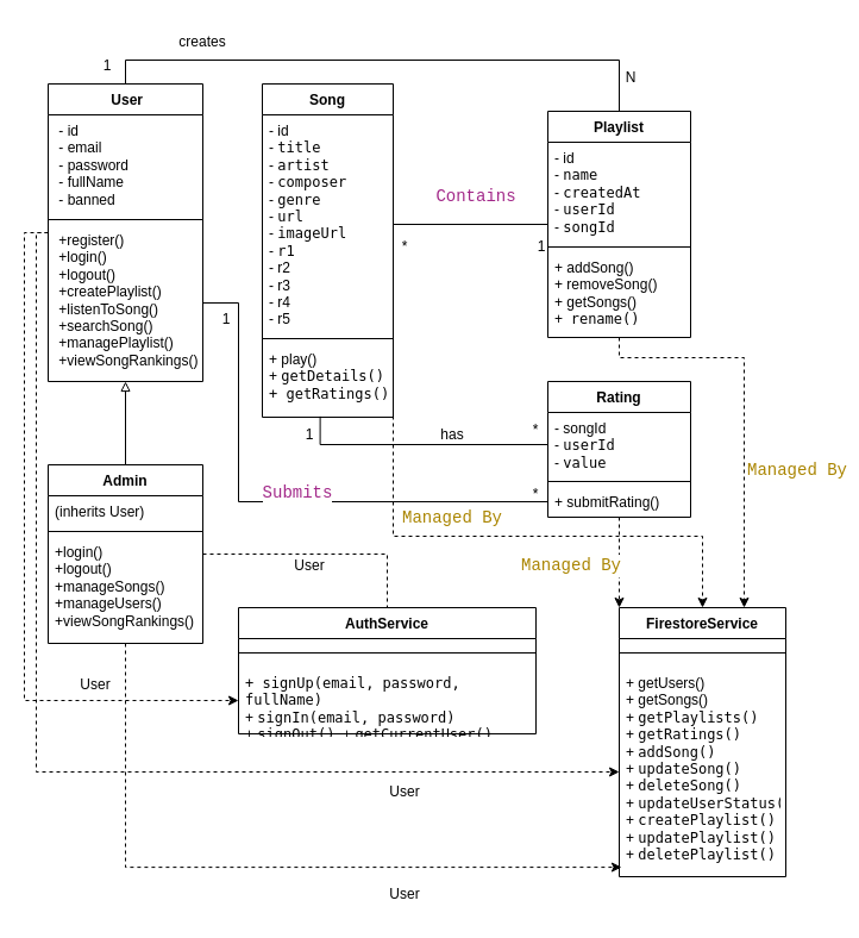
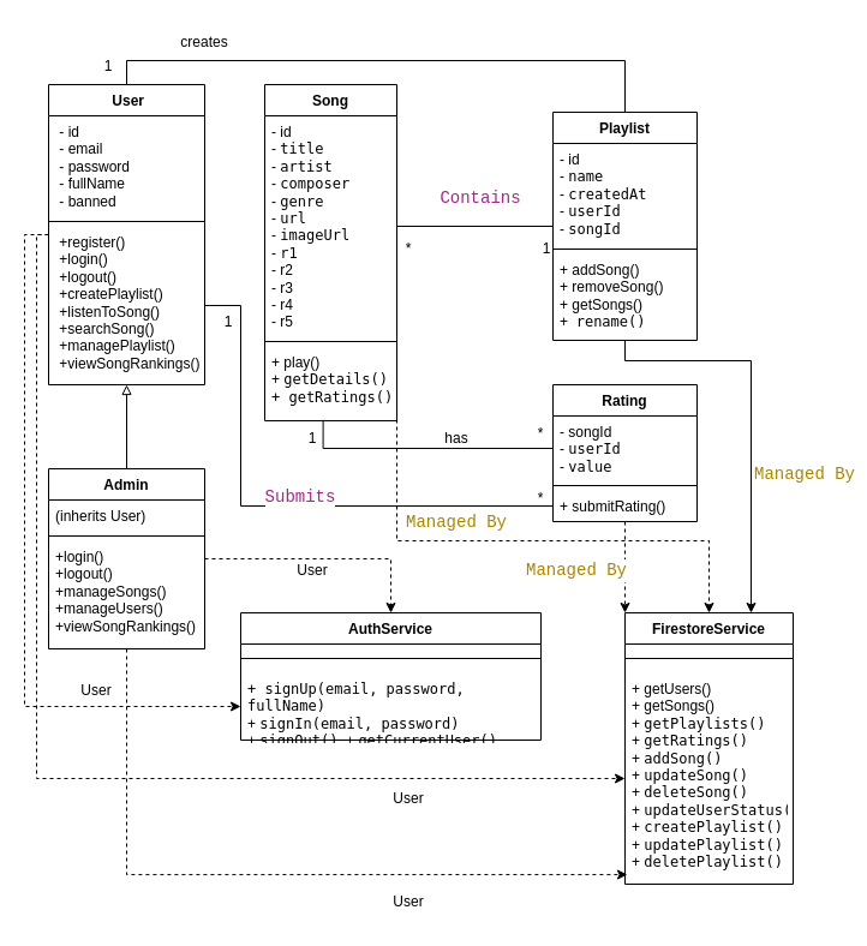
  <mxCell id="0" />
  <mxCell id="1" parent="0" />
  <mxCell id="2" style="edgeStyle=orthogonalEdgeStyle;rounded=0;orthogonalLoop=1;jettySize=auto;html=1;exitX=0.5;exitY=0;exitDx=0;exitDy=0;endArrow=block;endFill=0;" parent="1" source="11" edge="1"><mxGeometry relative="1" as="geometry"><mxPoint x="180" y="360" as="sourcePoint" /><mxPoint x="105" y="320" as="targetPoint" /></mxGeometry></mxCell>
  <mxCell id="3" style="edgeStyle=orthogonalEdgeStyle;rounded=0;orthogonalLoop=1;jettySize=auto;html=1;entryX=0.5;entryY=0;entryDx=0;entryDy=0;endArrow=none;startFill=0;" edge="1" parent="1" source="6" target="21"><mxGeometry relative="1" as="geometry"><Array as="points"><mxPoint x="105" y="50" /><mxPoint x="520" y="50" /></Array></mxGeometry></mxCell>
  <mxCell id="4" style="edgeStyle=orthogonalEdgeStyle;rounded=0;orthogonalLoop=1;jettySize=auto;html=1;entryX=0;entryY=0.5;entryDx=0;entryDy=0;dashed=1;" edge="1" parent="1" source="6" target="32"><mxGeometry relative="1" as="geometry"><Array as="points"><mxPoint x="20" y="195" /><mxPoint x="20" y="588" /></Array></mxGeometry></mxCell>
  <mxCell id="5" style="edgeStyle=orthogonalEdgeStyle;rounded=0;orthogonalLoop=1;jettySize=auto;html=1;dashed=1;" edge="1" parent="1" source="6" target="35"><mxGeometry relative="1" as="geometry"><Array as="points"><mxPoint x="30" y="195" /><mxPoint x="30" y="648" /></Array></mxGeometry></mxCell>
  <mxCell id="6" value="&amp;nbsp;User" style="swimlane;fontStyle=1;align=center;verticalAlign=top;childLayout=stackLayout;horizontal=1;startSize=26;horizontalStack=0;resizeParent=1;resizeParentMax=0;resizeLast=0;collapsible=1;marginBottom=0;whiteSpace=wrap;html=1;" parent="1" vertex="1"><mxGeometry x="40" y="70" width="130" height="250" as="geometry" /></mxCell>
  <mxCell id="7" value="&lt;div&gt;&amp;nbsp;- id&amp;nbsp; &amp;nbsp; &amp;nbsp;&lt;/div&gt;&lt;div&gt;&amp;nbsp;- email&lt;/div&gt;&lt;div&gt;&amp;nbsp;- password&lt;/div&gt;&lt;div&gt;&amp;nbsp;- fullName&lt;/div&gt;&lt;div&gt;&amp;nbsp;- banned&lt;/div&gt;" style="text;strokeColor=none;fillColor=none;align=left;verticalAlign=top;spacingLeft=4;spacingRight=4;overflow=hidden;rotatable=0;points=[[0,0.5],[1,0.5]];portConstraint=eastwest;whiteSpace=wrap;html=1;" parent="6" vertex="1"><mxGeometry y="26" width="130" height="84" as="geometry" /></mxCell>
  <mxCell id="8" value="" style="line;strokeWidth=1;fillColor=none;align=left;verticalAlign=middle;spacingTop=-1;spacingLeft=3;spacingRight=3;rotatable=0;labelPosition=right;points=[];portConstraint=eastwest;strokeColor=inherit;" parent="6" vertex="1"><mxGeometry y="110" width="130" height="8" as="geometry" /></mxCell>
  <mxCell id="9" value="&lt;div&gt;&amp;nbsp;+register()&lt;/div&gt;&lt;div&gt;&amp;nbsp;+login()&lt;/div&gt;&lt;div&gt;&amp;nbsp;+logout()&lt;/div&gt;&lt;div&gt;&amp;nbsp;+createPlaylist()&lt;/div&gt;&lt;div&gt;&amp;nbsp;+listenToSong()&lt;/div&gt;&lt;div&gt;&amp;nbsp;+searchSong()&lt;/div&gt;&lt;div&gt;&amp;nbsp;+managePlaylist()&lt;/div&gt;&lt;div&gt;&amp;nbsp;+viewSongRankings()&lt;/div&gt;" style="text;strokeColor=none;fillColor=none;align=left;verticalAlign=top;spacingLeft=4;spacingRight=4;overflow=hidden;rotatable=0;points=[[0,0.5],[1,0.5]];portConstraint=eastwest;whiteSpace=wrap;html=1;" parent="6" vertex="1"><mxGeometry y="118" width="130" height="132" as="geometry" /></mxCell>
- <mxCell id="10" style="edgeStyle=orthogonalEdgeStyle;rounded=0;orthogonalLoop=1;jettySize=auto;html=1;entryX=0.5;entryY=0;entryDx=0;entryDy=0;dashed=1;endArrow=none;" edge="1" parent="1" source="11" target="30"><mxGeometry relative="1" as="geometry" /></mxCell>
+ <mxCell id="10" style="edgeStyle=orthogonalEdgeStyle;rounded=0;orthogonalLoop=1;jettySize=auto;html=1;entryX=0.5;entryY=0;entryDx=0;entryDy=0;dashed=1;" edge="1" parent="1" source="11" target="30"><mxGeometry relative="1" as="geometry" /></mxCell>
  <mxCell id="11" value="Admin" style="swimlane;fontStyle=1;align=center;verticalAlign=top;childLayout=stackLayout;horizontal=1;startSize=26;horizontalStack=0;resizeParent=1;resizeParentMax=0;resizeLast=0;collapsible=1;marginBottom=0;whiteSpace=wrap;html=1;" parent="1" vertex="1"><mxGeometry x="40" y="390" width="130" height="150" as="geometry" /></mxCell>
  <mxCell id="12" value="(inherits User)" style="text;strokeColor=none;fillColor=none;align=left;verticalAlign=top;spacingLeft=4;spacingRight=4;overflow=hidden;rotatable=0;points=[[0,0.5],[1,0.5]];portConstraint=eastwest;whiteSpace=wrap;html=1;" parent="11" vertex="1"><mxGeometry y="26" width="130" height="26" as="geometry" /></mxCell>
  <mxCell id="13" value="" style="line;strokeWidth=1;fillColor=none;align=left;verticalAlign=middle;spacingTop=-1;spacingLeft=3;spacingRight=3;rotatable=0;labelPosition=right;points=[];portConstraint=eastwest;strokeColor=inherit;" parent="11" vertex="1"><mxGeometry y="52" width="130" height="8" as="geometry" /></mxCell>
  <mxCell id="14" value="&lt;div&gt;&lt;div&gt;+login()&lt;/div&gt;&lt;div&gt;+logout()&lt;/div&gt;&lt;/div&gt;&lt;div&gt;+manageSongs()&lt;/div&gt;&lt;div&gt;+manageUsers()&lt;/div&gt;&lt;div&gt;+viewSongRankings()&lt;/div&gt;" style="text;strokeColor=none;fillColor=none;align=left;verticalAlign=top;spacingLeft=4;spacingRight=4;overflow=hidden;rotatable=0;points=[[0,0.5],[1,0.5]];portConstraint=eastwest;whiteSpace=wrap;html=1;" parent="11" vertex="1"><mxGeometry y="60" width="130" height="90" as="geometry" /></mxCell>
  <mxCell id="15" value="Song" style="swimlane;fontStyle=1;align=center;verticalAlign=top;childLayout=stackLayout;horizontal=1;startSize=26;horizontalStack=0;resizeParent=1;resizeParentMax=0;resizeLast=0;collapsible=1;marginBottom=0;whiteSpace=wrap;html=1;" parent="1" vertex="1"><mxGeometry x="220" y="70" width="110" height="280" as="geometry" /></mxCell>
  <mxCell id="16" value="&lt;code&gt;&lt;font face=&quot;Helvetica&quot;&gt;- id&lt;/font&gt;&lt;/code&gt;&lt;div&gt;&lt;font face=&quot;Helvetica&quot;&gt;-&amp;nbsp;&lt;code&gt;title&lt;/code&gt;&lt;/font&gt;&lt;/div&gt;&lt;div&gt;&lt;font face=&quot;Helvetica&quot;&gt;-&amp;nbsp;&lt;code&gt;artist&lt;/code&gt;&lt;/font&gt;&lt;/div&gt;&lt;div&gt;&lt;font face=&quot;Helvetica&quot;&gt;-&amp;nbsp;&lt;code&gt;composer&lt;/code&gt;&lt;/font&gt;&lt;/div&gt;&lt;div&gt;&lt;font face=&quot;Helvetica&quot;&gt;-&amp;nbsp;&lt;code&gt;genre&lt;/code&gt;&lt;/font&gt;&lt;/div&gt;&lt;div&gt;&lt;font face=&quot;Helvetica&quot;&gt;-&amp;nbsp;&lt;code&gt;url&lt;/code&gt;&lt;/font&gt;&lt;/div&gt;&lt;div&gt;&lt;font face=&quot;Helvetica&quot;&gt;-&amp;nbsp;&lt;code&gt;imageUrl&lt;/code&gt;&lt;/font&gt;&lt;/div&gt;&lt;div&gt;&lt;font face=&quot;Helvetica&quot;&gt;-&amp;nbsp;&lt;code&gt;r1&lt;/code&gt;&lt;/font&gt;&lt;/div&gt;&lt;div&gt;- r2&lt;/div&gt;&lt;div&gt;- r3&lt;/div&gt;&lt;div&gt;- r4&lt;/div&gt;&lt;div&gt;- r5&lt;/div&gt;" style="text;strokeColor=none;fillColor=none;align=left;verticalAlign=top;spacingLeft=4;spacingRight=4;overflow=hidden;rotatable=0;points=[[0,0.5],[1,0.5]];portConstraint=eastwest;whiteSpace=wrap;html=1;" parent="15" vertex="1"><mxGeometry y="26" width="110" height="184" as="geometry" /></mxCell>
  <mxCell id="17" value="" style="line;strokeWidth=1;fillColor=none;align=left;verticalAlign=middle;spacingTop=-1;spacingLeft=3;spacingRight=3;rotatable=0;labelPosition=right;points=[];portConstraint=eastwest;strokeColor=inherit;" parent="15" vertex="1"><mxGeometry y="210" width="110" height="8" as="geometry" /></mxCell>
  <mxCell id="18" value="+&amp;nbsp;play()&lt;div&gt;+&amp;nbsp;&lt;code style=&quot;background-color: transparent; color: light-dark(rgb(0, 0, 0), rgb(255, 255, 255));&quot;&gt;getDetails()&lt;/code&gt;&lt;/div&gt;&lt;div&gt;&lt;code style=&quot;background-color: transparent; color: light-dark(rgb(0, 0, 0), rgb(255, 255, 255));&quot;&gt;+&amp;nbsp;getRatings()&lt;/code&gt;&lt;/div&gt;" style="text;strokeColor=none;fillColor=none;align=left;verticalAlign=top;spacingLeft=4;spacingRight=4;overflow=hidden;rotatable=0;points=[[0,0.5],[1,0.5]];portConstraint=eastwest;whiteSpace=wrap;html=1;" parent="15" vertex="1"><mxGeometry y="218" width="110" height="62" as="geometry" /></mxCell>
  <mxCell id="19" style="edgeStyle=orthogonalEdgeStyle;rounded=0;orthogonalLoop=1;jettySize=auto;html=1;entryX=1;entryY=0.5;entryDx=0;entryDy=0;endArrow=none;startFill=0;" edge="1" parent="1" source="21" target="16"><mxGeometry relative="1" as="geometry" /></mxCell>
- <mxCell id="20" style="edgeStyle=orthogonalEdgeStyle;rounded=0;orthogonalLoop=1;jettySize=auto;html=1;entryX=0.75;entryY=0;entryDx=0;entryDy=0;dashed=1;" edge="1" parent="1" source="21" target="33"><mxGeometry relative="1" as="geometry"><Array as="points"><mxPoint x="520" y="300" /><mxPoint x="625" y="300" /></Array></mxGeometry></mxCell>
+ <mxCell id="20" style="edgeStyle=orthogonalEdgeStyle;rounded=0;orthogonalLoop=1;jettySize=auto;html=1;entryX=0.75;entryY=0;entryDx=0;entryDy=0;dashed=0;" edge="1" parent="1" source="21" target="33"><mxGeometry relative="1" as="geometry"><Array as="points"><mxPoint x="520" y="300" /><mxPoint x="625" y="300" /></Array></mxGeometry></mxCell>
  <mxCell id="21" value="Playlist" style="swimlane;fontStyle=1;align=center;verticalAlign=top;childLayout=stackLayout;horizontal=1;startSize=26;horizontalStack=0;resizeParent=1;resizeParentMax=0;resizeLast=0;collapsible=1;marginBottom=0;whiteSpace=wrap;html=1;" parent="1" vertex="1"><mxGeometry x="460" y="93" width="120" height="190" as="geometry" /></mxCell>
  <mxCell id="22" value="&lt;code&gt;&lt;font face=&quot;Helvetica&quot;&gt;- id&lt;/font&gt;&lt;/code&gt;&lt;div&gt;&lt;font face=&quot;Helvetica&quot;&gt;-&amp;nbsp;&lt;code&gt;name&lt;/code&gt;&lt;/font&gt;&lt;/div&gt;&lt;div&gt;&lt;font face=&quot;Helvetica&quot;&gt;-&amp;nbsp;&lt;code&gt;createdAt&lt;/code&gt;&lt;/font&gt;&lt;/div&gt;&lt;div&gt;&lt;font face=&quot;Helvetica&quot;&gt;-&amp;nbsp;&lt;code&gt;userId&lt;/code&gt;&lt;/font&gt;&lt;/div&gt;&lt;div&gt;&lt;font face=&quot;Helvetica&quot;&gt;-&amp;nbsp;&lt;code&gt;songId&lt;/code&gt;&lt;/font&gt;&lt;/div&gt;" style="text;strokeColor=none;fillColor=none;align=left;verticalAlign=top;spacingLeft=4;spacingRight=4;overflow=hidden;rotatable=0;points=[[0,0.5],[1,0.5]];portConstraint=eastwest;whiteSpace=wrap;html=1;" parent="21" vertex="1"><mxGeometry y="26" width="120" height="84" as="geometry" /></mxCell>
  <mxCell id="23" value="" style="line;strokeWidth=1;fillColor=none;align=left;verticalAlign=middle;spacingTop=-1;spacingLeft=3;spacingRight=3;rotatable=0;labelPosition=right;points=[];portConstraint=eastwest;strokeColor=inherit;" parent="21" vertex="1"><mxGeometry y="110" width="120" height="8" as="geometry" /></mxCell>
  <mxCell id="24" value="&lt;code&gt;&lt;font face=&quot;Helvetica&quot;&gt;+ addSong()&lt;/font&gt;&lt;/code&gt;&lt;div&gt;&lt;code&gt;&lt;font face=&quot;Helvetica&quot;&gt;+&amp;nbsp;removeSong()&lt;/font&gt;&lt;/code&gt;&lt;/div&gt;&lt;div&gt;&lt;code&gt;&lt;font face=&quot;Helvetica&quot;&gt;+&amp;nbsp;getSongs()&lt;/font&gt;&lt;/code&gt;&lt;/div&gt;&lt;div&gt;+&amp;nbsp;&amp;nbsp;&lt;code&gt;rename()&lt;/code&gt;&lt;/div&gt;" style="text;strokeColor=none;fillColor=none;align=left;verticalAlign=top;spacingLeft=4;spacingRight=4;overflow=hidden;rotatable=0;points=[[0,0.5],[1,0.5]];portConstraint=eastwest;whiteSpace=wrap;html=1;" parent="21" vertex="1"><mxGeometry y="118" width="120" height="72" as="geometry" /></mxCell>
  <mxCell id="25" style="edgeStyle=orthogonalEdgeStyle;rounded=0;orthogonalLoop=1;jettySize=auto;html=1;entryX=0;entryY=0;entryDx=0;entryDy=0;dashed=1;" edge="1" parent="1" source="26" target="33"><mxGeometry relative="1" as="geometry" /></mxCell>
  <mxCell id="26" value="Rating " style="swimlane;fontStyle=1;align=center;verticalAlign=top;childLayout=stackLayout;horizontal=1;startSize=26;horizontalStack=0;resizeParent=1;resizeParentMax=0;resizeLast=0;collapsible=1;marginBottom=0;whiteSpace=wrap;html=1;" parent="1" vertex="1"><mxGeometry x="460" y="320" width="120" height="114" as="geometry" /></mxCell>
  <mxCell id="27" value="&lt;code&gt;&lt;font face=&quot;Helvetica&quot;&gt;- songId&lt;/font&gt;&lt;/code&gt;&lt;div&gt;&lt;font face=&quot;Helvetica&quot;&gt;-&amp;nbsp;&lt;code&gt;userId&lt;/code&gt;&lt;/font&gt;&lt;/div&gt;&lt;div&gt;&lt;font face=&quot;Helvetica&quot;&gt;-&amp;nbsp;&lt;code&gt;value&lt;/code&gt;&lt;/font&gt;&lt;/div&gt;" style="text;strokeColor=none;fillColor=none;align=left;verticalAlign=top;spacingLeft=4;spacingRight=4;overflow=hidden;rotatable=0;points=[[0,0.5],[1,0.5]];portConstraint=eastwest;whiteSpace=wrap;html=1;" parent="26" vertex="1"><mxGeometry y="26" width="120" height="54" as="geometry" /></mxCell>
  <mxCell id="28" value="" style="line;strokeWidth=1;fillColor=none;align=left;verticalAlign=middle;spacingTop=-1;spacingLeft=3;spacingRight=3;rotatable=0;labelPosition=right;points=[];portConstraint=eastwest;strokeColor=inherit;" parent="26" vertex="1"><mxGeometry y="80" width="120" height="8" as="geometry" /></mxCell>
  <mxCell id="29" value="&lt;font face=&quot;Helvetica&quot;&gt;+ submitRating()&lt;/font&gt;" style="text;strokeColor=none;fillColor=none;align=left;verticalAlign=top;spacingLeft=4;spacingRight=4;overflow=hidden;rotatable=0;points=[[0,0.5],[1,0.5]];portConstraint=eastwest;whiteSpace=wrap;html=1;" parent="26" vertex="1"><mxGeometry y="88" width="120" height="26" as="geometry" /></mxCell>
  <mxCell id="30" value="AuthService " style="swimlane;fontStyle=1;align=center;verticalAlign=top;childLayout=stackLayout;horizontal=1;startSize=26;horizontalStack=0;resizeParent=1;resizeParentMax=0;resizeLast=0;collapsible=1;marginBottom=0;whiteSpace=wrap;html=1;" parent="1" vertex="1"><mxGeometry x="200" y="510" width="250" height="106" as="geometry" /></mxCell>
  <mxCell id="31" value="" style="line;strokeWidth=1;fillColor=none;align=left;verticalAlign=middle;spacingTop=-1;spacingLeft=3;spacingRight=3;rotatable=0;labelPosition=right;points=[];portConstraint=eastwest;strokeColor=inherit;" parent="30" vertex="1"><mxGeometry y="26" width="250" height="24" as="geometry" /></mxCell>
  <mxCell id="32" value="&lt;font face=&quot;Helvetica&quot;&gt;&lt;code&gt;+ signUp(email, password, fullName)&lt;/code&gt;&lt;/font&gt;&lt;div&gt;&lt;font face=&quot;Helvetica&quot;&gt;+&amp;nbsp;&lt;code&gt;signIn(email, password)&lt;/code&gt;&lt;/font&gt;&lt;div&gt;&lt;font face=&quot;Helvetica&quot;&gt;+&amp;nbsp;&lt;code&gt;signOut()&lt;/code&gt;, +&amp;nbsp;&lt;code&gt;getCurrentUser()&lt;/code&gt;&lt;/font&gt;&lt;/div&gt;&lt;/div&gt;" style="text;strokeColor=none;fillColor=none;align=left;verticalAlign=top;spacingLeft=4;spacingRight=4;overflow=hidden;rotatable=0;points=[[0,0.5],[1,0.5]];portConstraint=eastwest;whiteSpace=wrap;html=1;" parent="30" vertex="1"><mxGeometry y="50" width="250" height="56" as="geometry" /></mxCell>
  <mxCell id="33" value="FirestoreService " style="swimlane;fontStyle=1;align=center;verticalAlign=top;childLayout=stackLayout;horizontal=1;startSize=26;horizontalStack=0;resizeParent=1;resizeParentMax=0;resizeLast=0;collapsible=1;marginBottom=0;whiteSpace=wrap;html=1;" parent="1" vertex="1"><mxGeometry x="520" y="510" width="140" height="226" as="geometry" /></mxCell>
  <mxCell id="34" value="" style="line;strokeWidth=1;fillColor=none;align=left;verticalAlign=middle;spacingTop=-1;spacingLeft=3;spacingRight=3;rotatable=0;labelPosition=right;points=[];portConstraint=eastwest;strokeColor=inherit;" parent="33" vertex="1"><mxGeometry y="26" width="140" height="24" as="geometry" /></mxCell>
  <mxCell id="35" value="&lt;code&gt;&lt;font face=&quot;Helvetica&quot;&gt;+ getUsers()&lt;/font&gt;&lt;/code&gt;&lt;div&gt;&lt;code&gt;&lt;font face=&quot;Helvetica&quot;&gt;+&amp;nbsp;getSongs()&lt;/font&gt;&lt;/code&gt;&lt;/div&gt;&lt;div&gt;&lt;font face=&quot;Helvetica&quot;&gt;+&amp;nbsp;&lt;code&gt;getPlaylists()&lt;/code&gt;&lt;/font&gt;&lt;/div&gt;&lt;div&gt;&lt;font face=&quot;Helvetica&quot;&gt;+&amp;nbsp;&lt;code&gt;getRatings()&lt;/code&gt;&lt;/font&gt;&lt;/div&gt;&lt;div&gt;&lt;font face=&quot;Helvetica&quot;&gt;+&amp;nbsp;&lt;code&gt;addSong()&lt;/code&gt;&lt;/font&gt;&lt;/div&gt;&lt;div&gt;&lt;font face=&quot;Helvetica&quot;&gt;+&amp;nbsp;&lt;code&gt;updateSong()&lt;/code&gt;&lt;/font&gt;&lt;/div&gt;&lt;div&gt;&lt;font face=&quot;Helvetica&quot;&gt;+&amp;nbsp;&lt;code&gt;deleteSong()&lt;/code&gt;&lt;/font&gt;&lt;/div&gt;&lt;div&gt;&lt;font face=&quot;Helvetica&quot;&gt;+&amp;nbsp;&lt;code&gt;updateUserStatus()&lt;/code&gt;&lt;/font&gt;&lt;/div&gt;&lt;div&gt;&lt;font face=&quot;Helvetica&quot;&gt;+&amp;nbsp;&lt;code&gt;createPlaylist()&lt;/code&gt;&lt;/font&gt;&lt;/div&gt;&lt;div&gt;&lt;font face=&quot;Helvetica&quot;&gt;+&amp;nbsp;&lt;code&gt;updatePlaylist()&lt;/code&gt;&lt;/font&gt;&lt;/div&gt;&lt;div&gt;&lt;font face=&quot;Helvetica&quot;&gt;+&amp;nbsp;&lt;code style=&quot;&quot;&gt;deletePlaylist()&lt;/code&gt;&lt;/font&gt;&lt;/div&gt;" style="text;strokeColor=none;fillColor=none;align=left;verticalAlign=top;spacingLeft=4;spacingRight=4;overflow=hidden;rotatable=0;points=[[0,0.5],[1,0.5]];portConstraint=eastwest;whiteSpace=wrap;html=1;" parent="33" vertex="1"><mxGeometry y="50" width="140" height="176" as="geometry" /></mxCell>
  <mxCell id="36" value="creates" style="text;html=1;align=center;verticalAlign=middle;whiteSpace=wrap;rounded=0;" vertex="1" parent="1"><mxGeometry x="140" y="20" width="60" height="30" as="geometry" /></mxCell>
  <mxCell id="37" value="&lt;div style=&quot;background-color: rgb(255, 255, 254); font-family: Consolas, &amp;quot;Courier New&amp;quot;, monospace; font-size: 14px; line-height: 19px; white-space: pre;&quot;&gt;&lt;span&gt;&lt;font style=&quot;color: light-dark(rgb(162, 40, 137), rgb(255, 255, 255));&quot;&gt;Contains&lt;/font&gt;&lt;/span&gt;&lt;/div&gt;" style="text;html=1;align=center;verticalAlign=middle;whiteSpace=wrap;rounded=0;" vertex="1" parent="1"><mxGeometry x="370" y="150" width="60" height="30" as="geometry" /></mxCell>
  <mxCell id="38" value="1" style="text;html=1;align=center;verticalAlign=middle;whiteSpace=wrap;rounded=0;" vertex="1" parent="1"><mxGeometry x="60" y="40" width="60" height="30" as="geometry" /></mxCell>
- <mxCell id="39" value="N" style="text;html=1;align=center;verticalAlign=middle;whiteSpace=wrap;rounded=0;" vertex="1" parent="1"><mxGeometry x="500" y="50" width="60" height="30" as="geometry" /></mxCell>
  <mxCell id="40" value="1" style="text;html=1;align=center;verticalAlign=middle;whiteSpace=wrap;rounded=0;" vertex="1" parent="1"><mxGeometry x="425" y="192" width="60" height="30" as="geometry" /></mxCell>
  <mxCell id="41" value="*" style="text;html=1;align=center;verticalAlign=middle;whiteSpace=wrap;rounded=0;" vertex="1" parent="1"><mxGeometry x="310" y="192" width="60" height="30" as="geometry" /></mxCell>
  <mxCell id="42" style="edgeStyle=orthogonalEdgeStyle;rounded=0;orthogonalLoop=1;jettySize=auto;html=1;entryX=0.442;entryY=0.989;entryDx=0;entryDy=0;entryPerimeter=0;endArrow=none;startFill=0;" edge="1" parent="1" source="27" target="18"><mxGeometry relative="1" as="geometry" /></mxCell>
  <mxCell id="43" value="has" style="text;html=1;align=center;verticalAlign=middle;whiteSpace=wrap;rounded=0;" vertex="1" parent="1"><mxGeometry x="350" y="350" width="60" height="30" as="geometry" /></mxCell>
  <mxCell id="44" value="1" style="text;html=1;align=center;verticalAlign=middle;whiteSpace=wrap;rounded=0;" vertex="1" parent="1"><mxGeometry x="230" y="350" width="60" height="30" as="geometry" /></mxCell>
  <mxCell id="45" value="*" style="text;html=1;align=center;verticalAlign=middle;whiteSpace=wrap;rounded=0;" vertex="1" parent="1"><mxGeometry x="390" y="346" width="120" height="30" as="geometry" /></mxCell>
  <mxCell id="46" style="edgeStyle=orthogonalEdgeStyle;rounded=0;orthogonalLoop=1;jettySize=auto;html=1;exitX=1;exitY=0.5;exitDx=0;exitDy=0;entryX=0.5;entryY=0;entryDx=0;entryDy=0;dashed=1;" edge="1" parent="1" source="18" target="33"><mxGeometry relative="1" as="geometry"><Array as="points"><mxPoint x="330" y="450" /><mxPoint x="590" y="450" /></Array></mxGeometry></mxCell>
  <mxCell id="47" value="&lt;div style=&quot;background-color: rgb(255, 255, 254); font-family: Consolas, &amp;quot;Courier New&amp;quot;, monospace; font-size: 14px; line-height: 19px; white-space: pre;&quot;&gt;&lt;font style=&quot;color: light-dark(rgb(170, 133, 0), rgb(255, 255, 255));&quot;&gt;Managed By&lt;/font&gt;&lt;/div&gt;" style="text;html=1;align=center;verticalAlign=middle;whiteSpace=wrap;rounded=0;" vertex="1" parent="1"><mxGeometry x="350" y="420" width="60" height="30" as="geometry" /></mxCell>
  <mxCell id="48" value="&lt;div style=&quot;background-color: rgb(255, 255, 254); font-family: Consolas, &amp;quot;Courier New&amp;quot;, monospace; font-size: 14px; line-height: 19px; white-space: pre;&quot;&gt;&lt;font style=&quot;color: light-dark(rgb(170, 133, 0), rgb(255, 255, 255));&quot;&gt;Managed By&lt;/font&gt;&lt;/div&gt;" style="text;html=1;align=center;verticalAlign=middle;whiteSpace=wrap;rounded=0;" vertex="1" parent="1"><mxGeometry x="450" y="460" width="60" height="30" as="geometry" /></mxCell>
  <mxCell id="49" value="&lt;div style=&quot;background-color: rgb(255, 255, 254); font-family: Consolas, &amp;quot;Courier New&amp;quot;, monospace; font-size: 14px; line-height: 19px; white-space: pre;&quot;&gt;&lt;font style=&quot;color: light-dark(rgb(170, 133, 0), rgb(255, 255, 255));&quot;&gt;Managed By&lt;/font&gt;&lt;/div&gt;" style="text;html=1;align=center;verticalAlign=middle;whiteSpace=wrap;rounded=0;" vertex="1" parent="1"><mxGeometry x="640" y="380" width="60" height="30" as="geometry" /></mxCell>
  <mxCell id="50" style="edgeStyle=orthogonalEdgeStyle;rounded=0;orthogonalLoop=1;jettySize=auto;html=1;exitX=1;exitY=0.5;exitDx=0;exitDy=0;entryX=0;entryY=0.5;entryDx=0;entryDy=0;endArrow=none;startFill=0;" edge="1" parent="1" source="9" target="29"><mxGeometry relative="1" as="geometry"><Array as="points"><mxPoint x="200" y="254" /><mxPoint x="200" y="421" /></Array></mxGeometry></mxCell>
  <mxCell id="51" value="&lt;div style=&quot;background-color: rgb(255, 255, 254); font-family: Consolas, &amp;quot;Courier New&amp;quot;, monospace; font-size: 14px; line-height: 19px; white-space: pre;&quot;&gt;&lt;font style=&quot;color: light-dark(rgb(162, 40, 137), rgb(255, 255, 255));&quot;&gt;Submits&lt;/font&gt;&lt;/div&gt;" style="text;html=1;align=center;verticalAlign=middle;whiteSpace=wrap;rounded=0;" vertex="1" parent="1"><mxGeometry x="220" y="399" width="60" height="30" as="geometry" /></mxCell>
  <mxCell id="52" value="*" style="text;html=1;align=center;verticalAlign=middle;whiteSpace=wrap;rounded=0;" vertex="1" parent="1"><mxGeometry x="390" y="400" width="120" height="30" as="geometry" /></mxCell>
  <mxCell id="53" value="1" style="text;html=1;align=center;verticalAlign=middle;whiteSpace=wrap;rounded=0;" vertex="1" parent="1"><mxGeometry x="160" y="253" width="60" height="30" as="geometry" /></mxCell>
  <mxCell id="54" value="User" style="text;html=1;align=center;verticalAlign=middle;whiteSpace=wrap;rounded=0;" vertex="1" parent="1"><mxGeometry x="50" y="560" width="60" height="30" as="geometry" /></mxCell>
  <mxCell id="55" style="edgeStyle=orthogonalEdgeStyle;rounded=0;orthogonalLoop=1;jettySize=auto;html=1;entryX=0.014;entryY=0.955;entryDx=0;entryDy=0;entryPerimeter=0;dashed=1;" edge="1" parent="1" source="11" target="35"><mxGeometry relative="1" as="geometry" /></mxCell>
  <mxCell id="56" value="User" style="text;html=1;align=center;verticalAlign=middle;whiteSpace=wrap;rounded=0;" vertex="1" parent="1"><mxGeometry x="310" y="736" width="60" height="30" as="geometry" /></mxCell>
  <mxCell id="57" value="User" style="text;html=1;align=center;verticalAlign=middle;whiteSpace=wrap;rounded=0;" vertex="1" parent="1"><mxGeometry x="230" y="460" width="60" height="30" as="geometry" /></mxCell>
  <mxCell id="58" value="User" style="text;html=1;align=center;verticalAlign=middle;whiteSpace=wrap;rounded=0;" vertex="1" parent="1"><mxGeometry x="310" y="650" width="60" height="30" as="geometry" /></mxCell>
